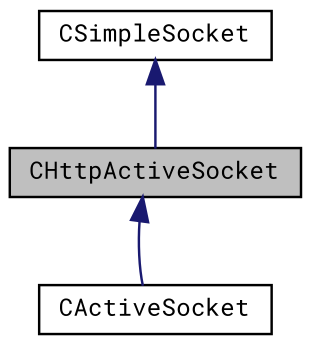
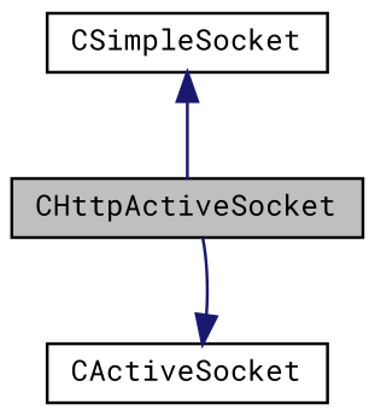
  digraph {
    fontname="Roboto Mono"
    node [color=black fillcolor=white fontname="Roboto Mono" fontsize=10 shape=record style=filled]
    edge [color=midnightblue dir=back fontname="Roboto Mono" fontsize=10 labelfontname=Helvetica labelfontsize=10 style=solid]
    n1 [fillcolor=grey75 fontcolor=black height=0.2 label=CHttpActiveSocket width=0.4]
    n2 [height=0.2 label=CActiveSocket width=0.4]
    n3 [height=0.2 label=CSimpleSocket width=0.4]
-   n1 -> n2
+   n2 -> n1
    n3 -> n1
  }
